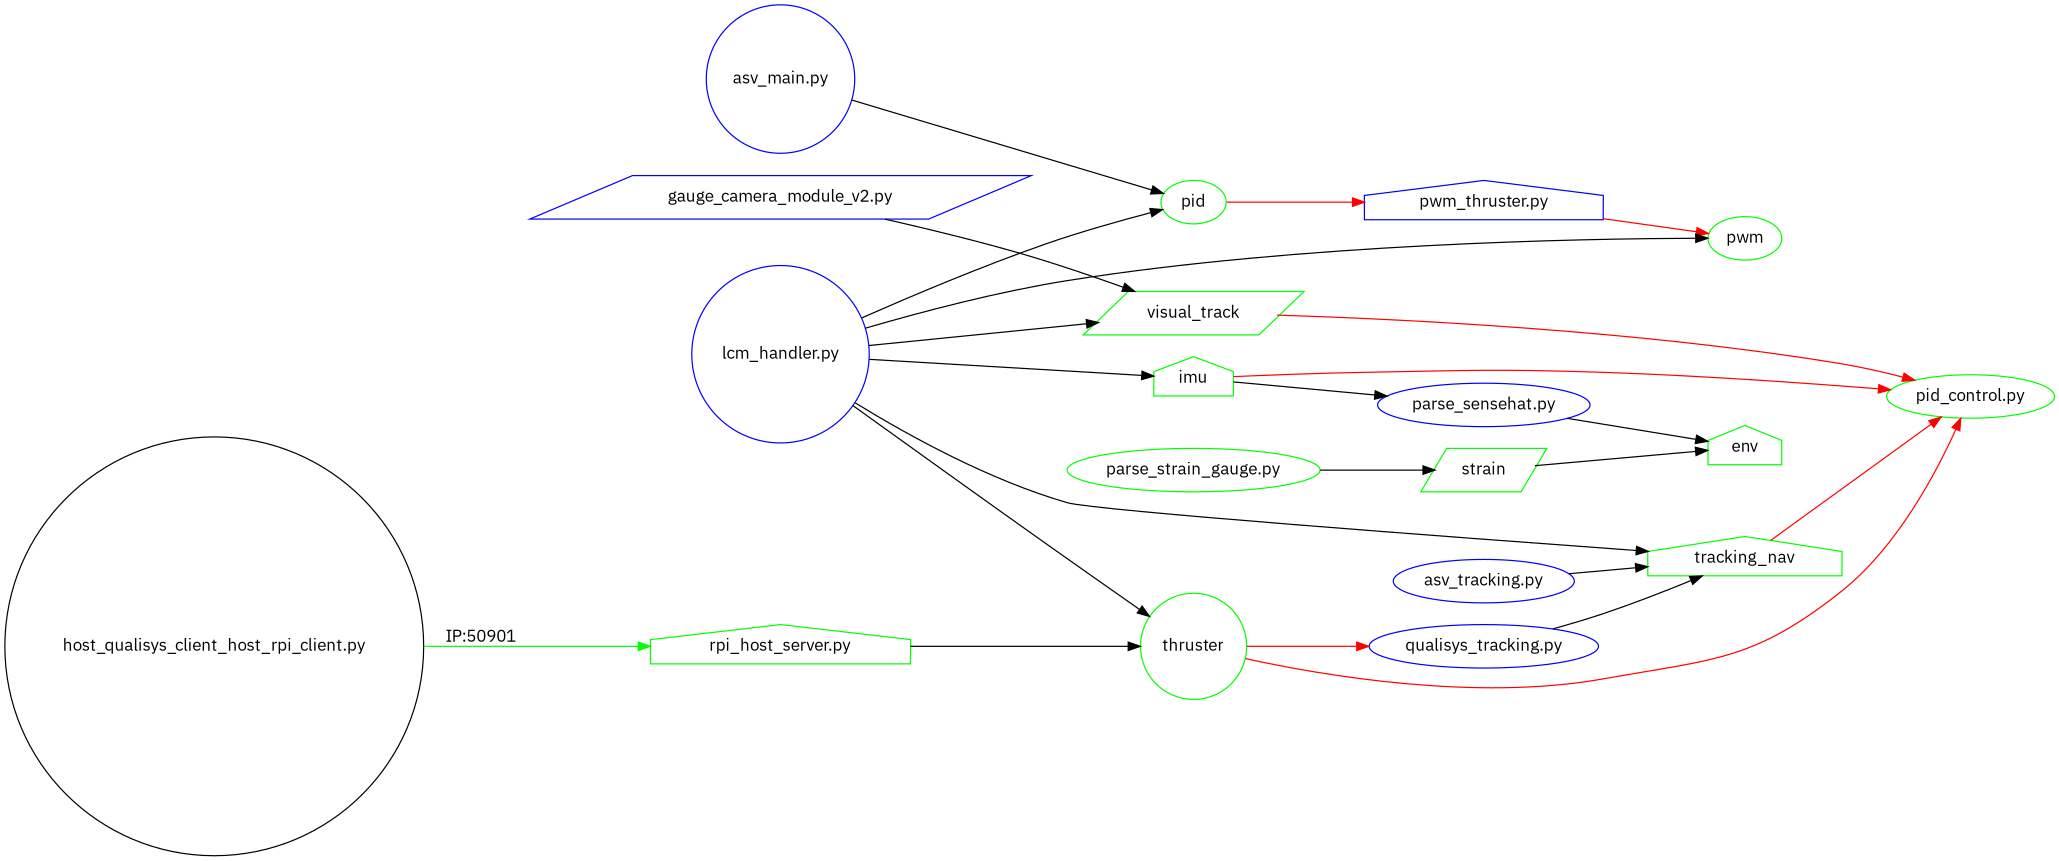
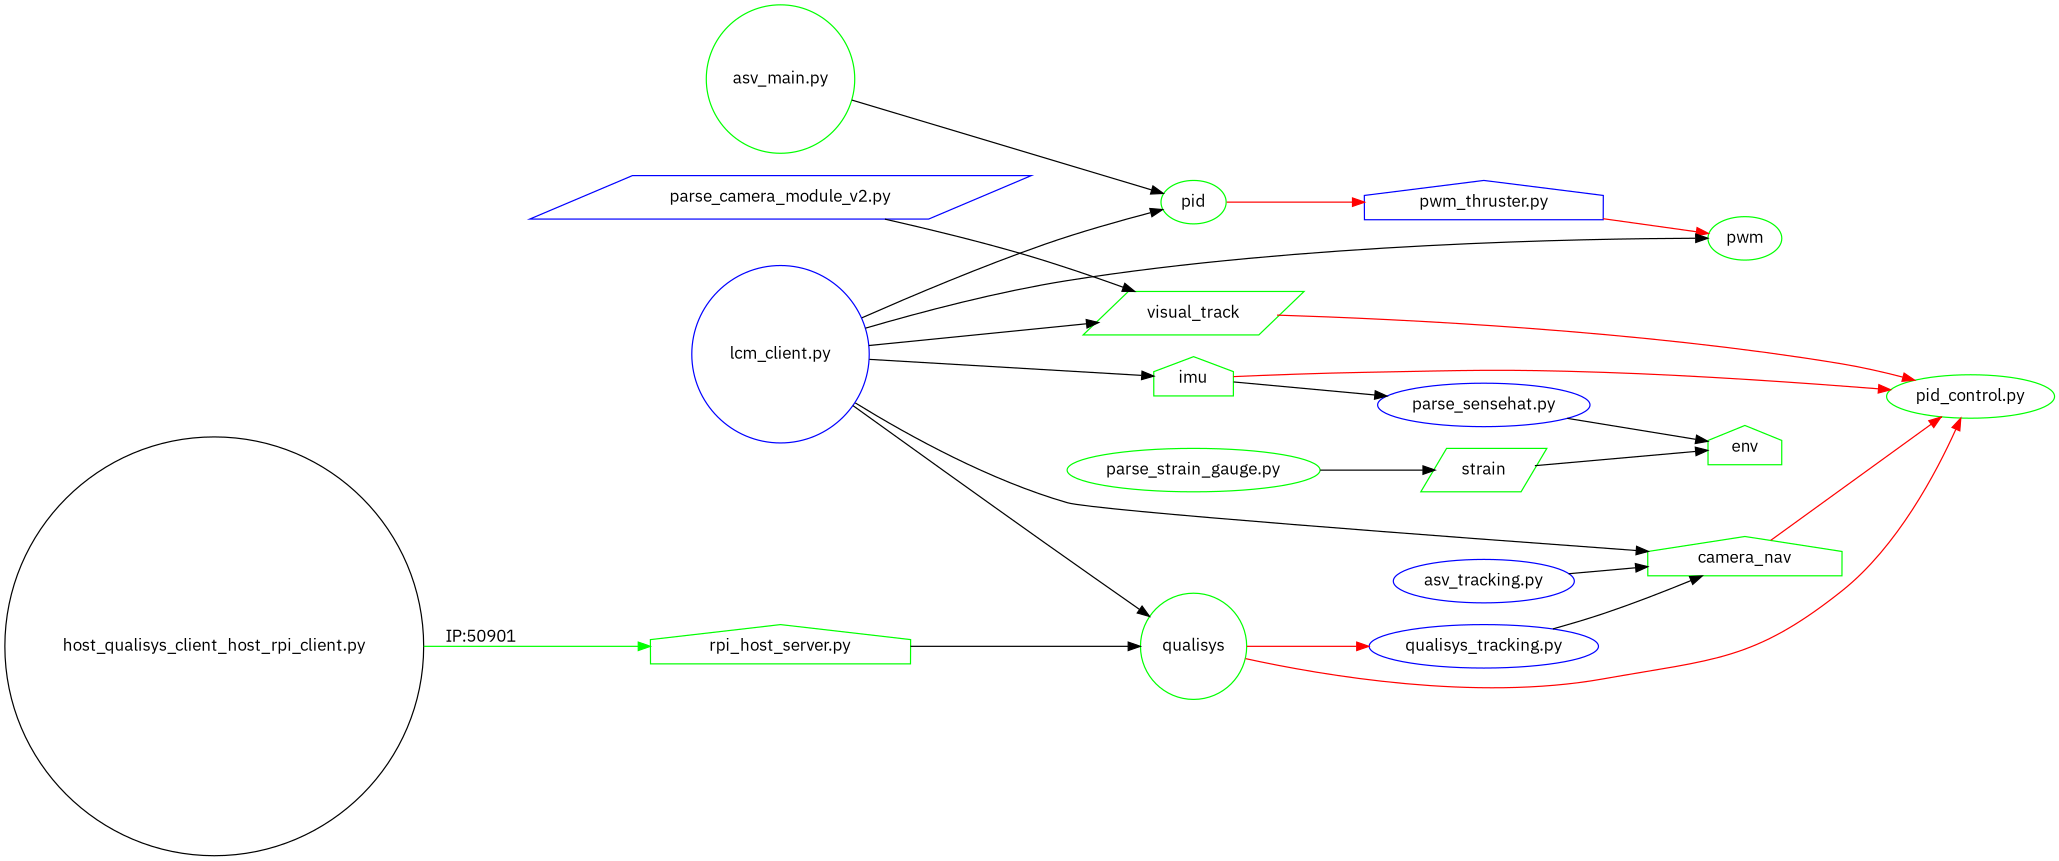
  digraph {
    fontname="IBM Plex Sans"
    rankdir=LR
    splines=true
    node [color=green fontname="IBM Plex Sans" shape=ellipse]
    edge [fontname="IBM Plex Sans"]
-   n1 [color=blue label="asv_main.py" shape=circle]
+   n1 [label="asv_main.py" shape=circle]
    n2 [label=pid]
    n3 [color=blue label="pwm_thruster.py" shape=house]
    n4 [label="pid_control.py"]
    n5 [label=pwm]
-   n6 [color=blue label="lcm_handler.py" shape=circle]
-   n7 [label=thruster shape=circle]
-   n8 [label=tracking_nav shape=house]
+   n6 [color=blue label="lcm_client.py" shape=circle]
+   n7 [label=qualisys shape=circle]
+   n8 [label=camera_nav shape=house]
    n9 [label=visual_track shape=parallelogram]
    n10 [label=imu shape=house]
    n11 [color=blue label="qualisys_tracking.py"]
    n12 [color=blue label="parse_sensehat.py"]
    n13 [label=env shape=house]
    n14 [color=blue label="asv_tracking.py"]
    n15 [label="rpi_host_server.py" shape=house]
-   n16 [color=blue label="gauge_camera_module_v2.py" shape=parallelogram]
+   n16 [color=blue label="parse_camera_module_v2.py" shape=parallelogram]
    n17 [label="parse_strain_gauge.py"]
    n18 [label=strain shape=parallelogram]
    n19 [color=black label="host_qualisys_client_host_rpi_client.py" shape=circle]
    n1 -> n2
    n2 -> n3 [color=red]
    n3 -> n5 [color=red]
    n6 -> n2
    n6 -> n5
    n6 -> n7
    n6 -> n8
    n6 -> n9
    n6 -> n10
    n7 -> n4 [color=red]
    n7 -> n11 [color=red]
    n8 -> n4 [color=red]
    n9 -> n4 [color=red]
    n10 -> n4 [color=red]
    n10 -> n12
    n11 -> n8
    n12 -> n13
    n14 -> n8
    n15 -> n7
    n16 -> n9
    n17 -> n18
    n18 -> n13
    n19 -> n15 [color=green label="IP:50901"]
  }
